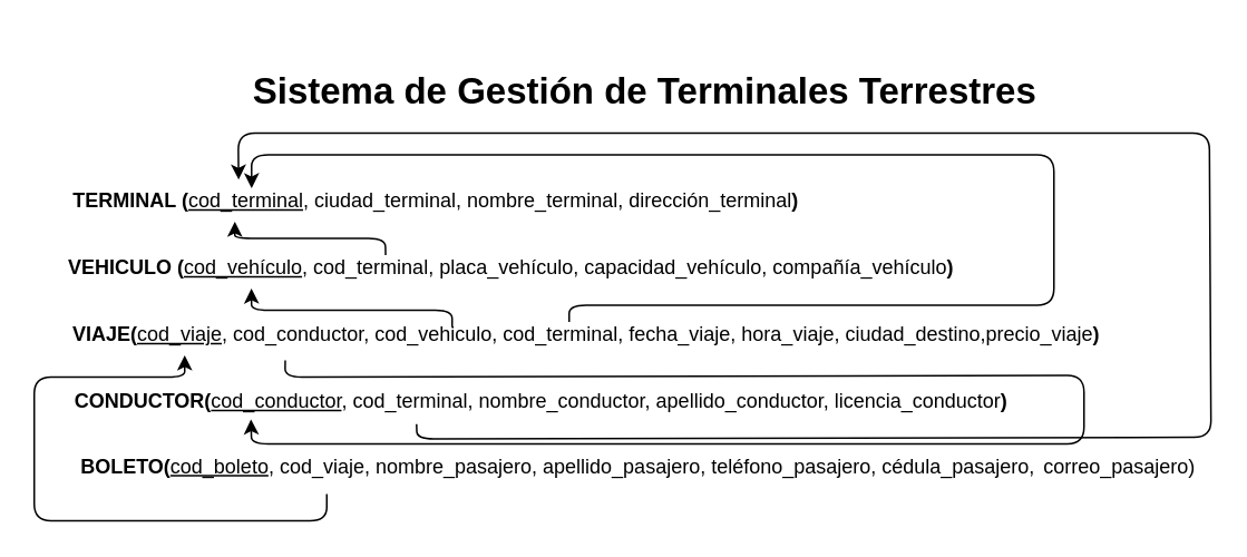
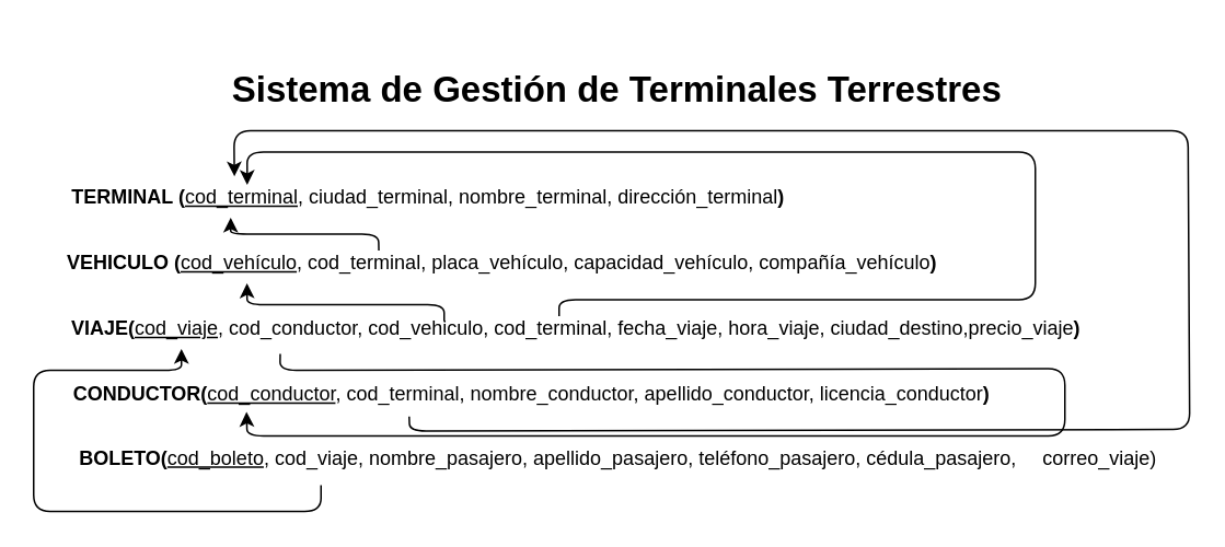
  <mxCell id="0" />
  <mxCell id="1" parent="0" />
  <mxCell id="2" value="&lt;b&gt;TERMINAL (&lt;/b&gt;&lt;u&gt;cod_terminal&lt;/u&gt;, ciudad_terminal, nombre_terminal, dirección_terminal&lt;b&gt;)&lt;/b&gt;" style="text;html=1;align=center;verticalAlign=middle;resizable=0;points=[];autosize=1;strokeColor=none;fillColor=none;" parent="1" vertex="1"><mxGeometry x="30" y="105" width="460" height="30" as="geometry" /></mxCell>
  <mxCell id="3" value="&lt;b&gt;VEHICULO (&lt;/b&gt;&lt;u&gt;cod_vehículo&lt;/u&gt;, cod_terminal, placa_vehículo, capacidad&lt;span style=&quot;color: rgb(0, 0, 0);&quot;&gt;_vehículo, compañ&lt;/span&gt;&lt;span style=&quot;color: rgb(0, 0, 0);&quot;&gt;í&lt;/span&gt;&lt;span style=&quot;color: rgb(0, 0, 0);&quot;&gt;a&lt;/span&gt;&lt;span style=&quot;color: rgb(0, 0, 0);&quot;&gt;_vehículo&lt;/span&gt;&lt;b&gt;)&lt;/b&gt;" style="text;html=1;align=center;verticalAlign=middle;resizable=0;points=[];autosize=1;strokeColor=none;fillColor=none;" parent="1" vertex="1"><mxGeometry x="30" y="145" width="550" height="30" as="geometry" /></mxCell>
  <mxCell id="4" value="&lt;b&gt;VIAJE(&lt;/b&gt;&lt;u&gt;cod_viaje&lt;/u&gt;, cod_conductor, cod_vehiculo, cod_terminal, fecha_viaje, hora_viaje, ciudad_destino,precio_viaje&lt;b&gt;)&lt;/b&gt;" style="text;html=1;align=center;verticalAlign=middle;resizable=0;points=[];autosize=1;strokeColor=none;fillColor=none;" parent="1" vertex="1"><mxGeometry x="30" y="185" width="640" height="30" as="geometry" /></mxCell>
  <mxCell id="5" value="&lt;b&gt;CONDUCTOR(&lt;/b&gt;&lt;u&gt;cod_conductor&lt;/u&gt;, cod_terminal, nombre_conductor, apellido&lt;span style=&quot;color: rgb(0, 0, 0);&quot;&gt;_conductor&lt;/span&gt;, licencia_conductor&lt;b&gt;)&lt;/b&gt;" style="text;html=1;align=center;verticalAlign=middle;resizable=0;points=[];autosize=1;strokeColor=none;fillColor=none;" parent="1" vertex="1"><mxGeometry x="35" y="227" width="576" height="26" as="geometry" /></mxCell>
- <mxCell id="6" value="&lt;h2&gt;&lt;b&gt;&lt;font style=&quot;font-size: 22px;&quot;&gt;Sistema de Gestión de Terminales Terrestres&lt;/font&gt;&lt;/b&gt;&lt;/h2&gt;" style="text;html=1;align=center;verticalAlign=middle;resizable=0;points=[];autosize=1;strokeColor=none;fillColor=none;" parent="1" vertex="1"><mxGeometry x="140" y="20" width="490" height="70" as="geometry" /></mxCell>
+ <mxCell id="6" value="&lt;h2&gt;&lt;b&gt;&lt;font style=&quot;font-size: 22px;&quot;&gt;Sistema de Gestión de Terminales Terrestres&lt;/font&gt;&lt;/b&gt;&lt;/h2&gt;" style="text;html=1;align=center;verticalAlign=middle;resizable=0;points=[];autosize=1;strokeColor=none;fillColor=none;" parent="1" vertex="1"><mxGeometry x="130" y="20" width="490" height="70" as="geometry" /></mxCell>
  <mxCell id="7" value="" style="endArrow=classic;html=1;" parent="1" edge="1"><mxGeometry width="50" height="50" relative="1" as="geometry"><mxPoint x="195" y="295" as="sourcePoint" /><mxPoint x="110" y="212" as="targetPoint" /><Array as="points"><mxPoint x="195" y="311" /><mxPoint x="20" y="311" /><mxPoint x="20" y="225" /><mxPoint x="70" y="225" /><mxPoint x="110" y="225" /></Array></mxGeometry></mxCell>
  <mxCell id="8" value="" style="endArrow=classic;html=1;exitX=0.219;exitY=0.9;exitDx=0;exitDy=0;exitPerimeter=0;entryX=0.199;entryY=0.898;entryDx=0;entryDy=0;entryPerimeter=0;" parent="1" target="5" edge="1"><mxGeometry width="50" height="50" relative="1" as="geometry"><mxPoint x="170.16" y="215" as="sourcePoint" /><mxPoint x="150" y="255" as="targetPoint" /><Array as="points"><mxPoint x="170" y="225" /><mxPoint x="648" y="224" /><mxPoint x="648" y="265" /><mxPoint x="150" y="265" /></Array></mxGeometry></mxCell>
  <mxCell id="9" value="" style="endArrow=classic;html=1;entryX=0.261;entryY=0.233;entryDx=0;entryDy=0;entryPerimeter=0;" parent="1" target="2" edge="1"><mxGeometry width="50" height="50" relative="1" as="geometry"><mxPoint x="340" y="192" as="sourcePoint" /><mxPoint x="150" y="102" as="targetPoint" /><Array as="points"><mxPoint x="340" y="182" /><mxPoint x="630" y="182" /><mxPoint x="630" y="92" /><mxPoint x="150" y="92" /></Array></mxGeometry></mxCell>
  <mxCell id="10" value="" style="endArrow=classic;html=1;exitX=0.364;exitY=0.233;exitDx=0;exitDy=0;exitPerimeter=0;" parent="1" source="3" edge="1"><mxGeometry width="50" height="50" relative="1" as="geometry"><mxPoint x="200" y="182" as="sourcePoint" /><mxPoint x="140" y="132" as="targetPoint" /><Array as="points"><mxPoint x="230" y="142" /><mxPoint x="140" y="142" /></Array></mxGeometry></mxCell>
  <mxCell id="11" value="" style="endArrow=classic;html=1;entryX=0.218;entryY=0.9;entryDx=0;entryDy=0;entryPerimeter=0;exitX=0.375;exitY=0.233;exitDx=0;exitDy=0;exitPerimeter=0;" parent="1" target="3" edge="1"><mxGeometry width="50" height="50" relative="1" as="geometry"><mxPoint x="270" y="194.99" as="sourcePoint" /><mxPoint x="149.9" y="175" as="targetPoint" /><Array as="points"><mxPoint x="270" y="185" /><mxPoint x="150" y="185" /></Array></mxGeometry></mxCell>
  <mxCell id="12" value="" style="endArrow=classic;html=1;exitX=0.371;exitY=1.008;exitDx=0;exitDy=0;exitPerimeter=0;entryX=0.244;entryY=0.06;entryDx=0;entryDy=0;entryPerimeter=0;" parent="1" source="5" target="2" edge="1"><mxGeometry width="50" height="50" relative="1" as="geometry"><mxPoint x="325" y="198" as="sourcePoint" /><mxPoint x="375" y="148" as="targetPoint" /><Array as="points"><mxPoint x="249" y="262" /><mxPoint x="724" y="261" /><mxPoint x="723" y="79" /><mxPoint x="142" y="79" /></Array></mxGeometry></mxCell>
  <mxCell id="13" value="&lt;b&gt;BOLETO(&lt;/b&gt;&lt;u&gt;cod_boleto&lt;/u&gt;, cod_viaje, nombre_pasajero, apellido&lt;span style=&quot;color: rgb(0, 0, 0);&quot;&gt;_pasajero,&amp;nbsp;&lt;/span&gt;&lt;span style=&quot;color: rgb(0, 0, 0); text-wrap-mode: wrap;&quot;&gt;teléfono_pasajero,&amp;nbsp;&lt;/span&gt;&lt;span style=&quot;color: rgb(0, 0, 0); text-wrap-mode: wrap;&quot;&gt;cédula_pasajero,&lt;/span&gt;" style="text;html=1;align=center;verticalAlign=middle;resizable=0;points=[];autosize=1;strokeColor=none;fillColor=none;" parent="1" vertex="1"><mxGeometry x="38" y="266" width="589" height="26" as="geometry" /></mxCell>
- <mxCell id="14" value="correo_pasajero)" style="text;html=1;align=center;verticalAlign=middle;resizable=0;points=[];autosize=1;strokeColor=none;fillColor=none;" vertex="1" parent="1"><mxGeometry x="614" y="264" width="110" height="30" as="geometry" /></mxCell>
+ <mxCell id="14" value="correo_viaje)" style="text;html=1;align=center;verticalAlign=middle;resizable=0;points=[];autosize=1;strokeColor=none;fillColor=none;" vertex="1" parent="1"><mxGeometry x="614" y="264" width="110" height="30" as="geometry" /></mxCell>
